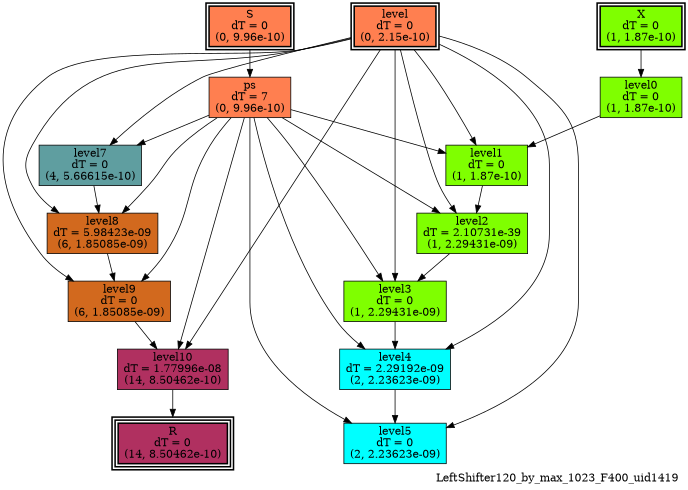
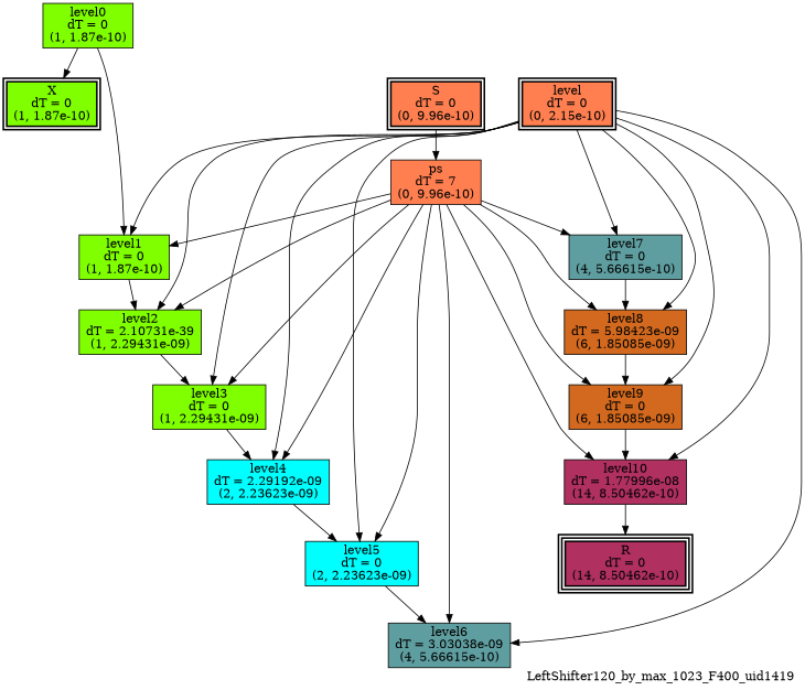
  digraph {
    label=LeftShifter120_by_max_1023_F400_uid1419
    labeljust=right
    labelloc=bottom
    nodesep=0.25
    ranksep=0.5
    node [color=black fillcolor=chartreuse peripheries=1 shape=box style=filled]
    edge [arrowhead=normal arrowsize=1.0 arrowtail=normal color=black dir=forward]
    n1 [label="X\ndT = 0\n(1, 1.87e-10)" peripheries=2 style="bold, filled"]
    n2 [fillcolor=coral label="S\ndT = 0\n(0, 9.96e-10)" peripheries=2 style="bold, filled"]
    n3 [fillcolor=coral label="level\ndT = 0\n(0, 2.15e-10)" peripheries=2 style="bold, filled"]
    n4 [fillcolor=maroon label="R\ndT = 0\n(14, 8.50462e-10)" peripheries=3 style="bold, filled"]
    n5 [label="level0\ndT = 0\n(1, 1.87e-10)"]
    n6 [fillcolor=coral label="ps\ndT = 7\n(0, 9.96e-10)"]
    n7 [label="level1\ndT = 0\n(1, 1.87e-10)"]
    n8 [label="level2\ndT = 2.10731e-39\n(1, 2.29431e-09)"]
    n9 [label="level3\ndT = 0\n(1, 2.29431e-09)"]
    n10 [fillcolor=cyan label="level4\ndT = 2.29192e-09\n(2, 2.23623e-09)"]
    n11 [fillcolor=cyan label="level5\ndT = 0\n(2, 2.23623e-09)"]
+   n12 [fillcolor=cadetblue label="level6\ndT = 3.03038e-09\n(4, 5.66615e-10)"]
    n13 [fillcolor=cadetblue label="level7\ndT = 0\n(4, 5.66615e-10)"]
    n14 [fillcolor=chocolate label="level8\ndT = 5.98423e-09\n(6, 1.85085e-09)"]
    n15 [fillcolor=chocolate label="level9\ndT = 0\n(6, 1.85085e-09)"]
    n16 [fillcolor=maroon label="level10\ndT = 1.77996e-08\n(14, 8.50462e-10)"]
    subgraph sub_1 {
      rank=same
      n1
      n2
      n3
    }
    subgraph sub_2 {
      rank=same
      n4
    }
-   n1 -> n5
+   n5 -> n1
    n2 -> n6
    n3 -> n7
    n3 -> n8
    n3 -> n9
    n3 -> n10
    n3 -> n11
+   n3 -> n12
    n3 -> n13
    n3 -> n14
    n3 -> n15
    n3 -> n16
    n5 -> n7
    n6 -> n7
    n6 -> n8
    n6 -> n9
    n6 -> n10
    n6 -> n11
+   n6 -> n12
    n6 -> n13
    n6 -> n14
    n6 -> n15
    n6 -> n16
    n7 -> n8
    n8 -> n9
    n9 -> n10
    n10 -> n11
+   n11 -> n12
    n13 -> n14
    n14 -> n15
    n15 -> n16
    n16 -> n4
  }
